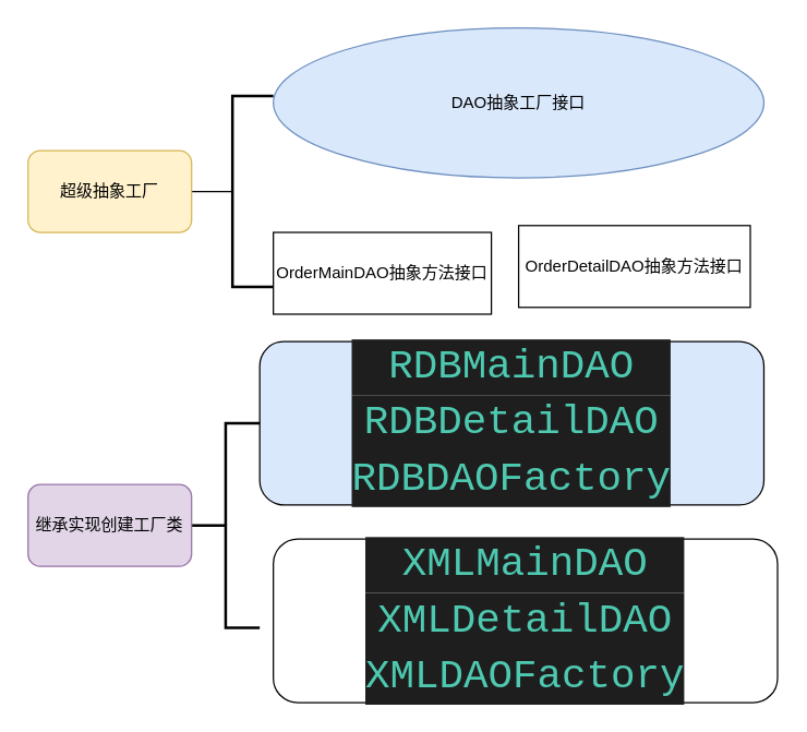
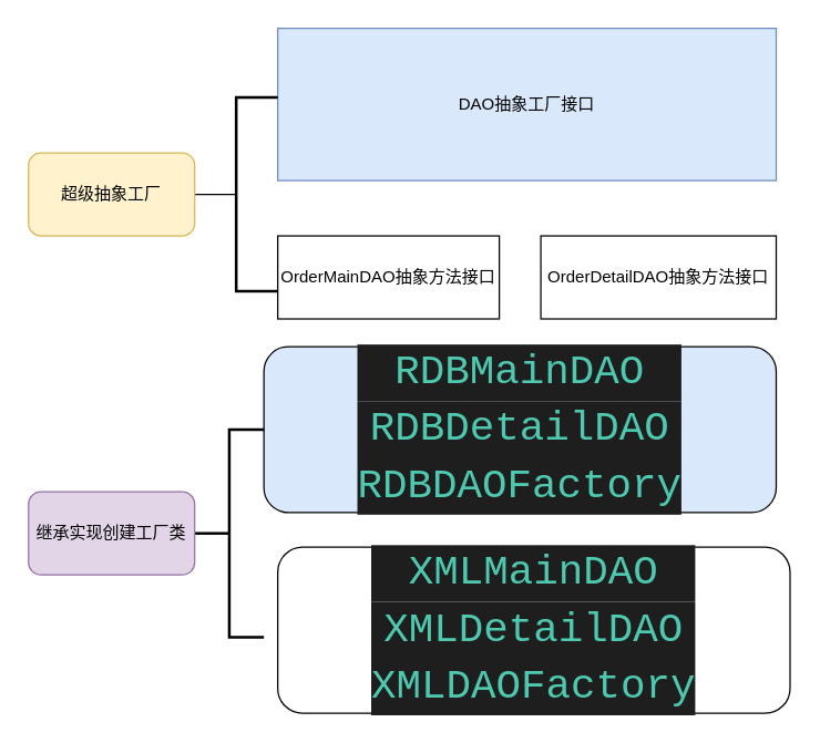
  <mxCell id="0" />
  <mxCell id="1" parent="0" />
- <mxCell id="2" value="DAO抽象工厂接口" style="ellipse;whiteSpace=wrap;html=1;fillColor=#dae8fc;strokeColor=#6c8ebf;" vertex="1" parent="1"><mxGeometry x="200" y="20" width="360" height="110" as="geometry" /></mxCell>
+ <mxCell id="2" value="DAO抽象工厂接口" style="rounded=0;whiteSpace=wrap;html=1;fillColor=#dae8fc;strokeColor=#6c8ebf;" vertex="1" parent="1"><mxGeometry x="200" y="20" width="360" height="110" as="geometry" /></mxCell>
  <mxCell id="3" value="OrderMainDAO抽象方法接口" style="rounded=0;whiteSpace=wrap;html=1;" vertex="1" parent="1"><mxGeometry x="200" y="170" width="160" height="60" as="geometry" /></mxCell>
- <mxCell id="4" value="OrderDetailDAO抽象方法接口" style="rounded=0;whiteSpace=wrap;html=1;" vertex="1" parent="1"><mxGeometry x="380" y="165" width="170" height="60" as="geometry" /></mxCell>
+ <mxCell id="4" value="OrderDetailDAO抽象方法接口" style="rounded=0;whiteSpace=wrap;html=1;" vertex="1" parent="1"><mxGeometry x="390" y="170" width="170" height="60" as="geometry" /></mxCell>
  <mxCell id="5" value="&lt;div style=&quot;color: rgb(212 , 212 , 212) ; background-color: rgb(30 , 30 , 30) ; font-family: &amp;#34;consolas&amp;#34; , &amp;#34;courier new&amp;#34; , monospace ; font-size: 30px ; line-height: 41px&quot;&gt;&lt;span style=&quot;color: #4ec9b0&quot;&gt;RDBMainDAO&lt;/span&gt;&lt;/div&gt;&lt;div style=&quot;color: rgb(212 , 212 , 212) ; background-color: rgb(30 , 30 , 30) ; font-family: &amp;#34;consolas&amp;#34; , &amp;#34;courier new&amp;#34; , monospace ; font-size: 30px ; line-height: 41px&quot;&gt;&lt;div style=&quot;line-height: 41px&quot;&gt;&lt;span style=&quot;color: #4ec9b0&quot;&gt;RDBDetailDAO&lt;/span&gt;&lt;/div&gt;&lt;div style=&quot;line-height: 41px&quot;&gt;&lt;div style=&quot;line-height: 41px&quot;&gt;&lt;span style=&quot;color: #4ec9b0&quot;&gt;RDBDAOFactory&lt;/span&gt;&lt;/div&gt;&lt;/div&gt;&lt;/div&gt;" style="rounded=1;whiteSpace=wrap;html=1;fillColor=#dae8fc;" vertex="1" parent="1"><mxGeometry x="190" y="250" width="370" height="120" as="geometry" /></mxCell>
  <mxCell id="6" value="&lt;div style=&quot;color: rgb(212 , 212 , 212) ; background-color: rgb(30 , 30 , 30) ; font-family: &amp;#34;consolas&amp;#34; , &amp;#34;courier new&amp;#34; , monospace ; font-size: 30px ; line-height: 41px&quot;&gt;&lt;span style=&quot;color: #4ec9b0&quot;&gt;XMLMainDAO&lt;/span&gt;&lt;/div&gt;&lt;div style=&quot;color: rgb(212 , 212 , 212) ; background-color: rgb(30 , 30 , 30) ; font-family: &amp;#34;consolas&amp;#34; , &amp;#34;courier new&amp;#34; , monospace ; font-size: 30px ; line-height: 41px&quot;&gt;&lt;div style=&quot;line-height: 41px&quot;&gt;&lt;span style=&quot;color: #4ec9b0&quot;&gt;XMLDetailDAO&lt;/span&gt;&lt;/div&gt;&lt;div style=&quot;line-height: 41px&quot;&gt;&lt;div style=&quot;line-height: 41px&quot;&gt;&lt;span style=&quot;color: #4ec9b0&quot;&gt;XMLDAOFactory&lt;/span&gt;&lt;/div&gt;&lt;/div&gt;&lt;/div&gt;" style="rounded=1;whiteSpace=wrap;html=1;" vertex="1" parent="1"><mxGeometry x="200" y="395" width="370" height="120" as="geometry" /></mxCell>
  <mxCell id="7" style="edgeStyle=orthogonalEdgeStyle;rounded=0;orthogonalLoop=1;jettySize=auto;html=1;exitX=0;exitY=0.5;exitDx=0;exitDy=0;exitPerimeter=0;" edge="1" parent="1" source="8"><mxGeometry relative="1" as="geometry"><mxPoint x="90" y="140" as="targetPoint" /></mxGeometry></mxCell>
  <mxCell id="8" value="" style="strokeWidth=2;html=1;shape=mxgraph.flowchart.annotation_1;align=left;pointerEvents=1;glass=0;sketch=0;fillColor=default;" vertex="1" parent="1"><mxGeometry x="170" y="70" width="30" height="140" as="geometry" /></mxCell>
  <mxCell id="9" value="" style="strokeWidth=2;html=1;shape=mxgraph.flowchart.annotation_2;align=left;labelPosition=right;pointerEvents=1;glass=0;sketch=0;fillColor=default;" vertex="1" parent="1"><mxGeometry x="140" y="310" width="50" height="150" as="geometry" /></mxCell>
  <mxCell id="10" value="继承实现创建工厂类" style="rounded=1;whiteSpace=wrap;html=1;glass=0;sketch=0;fillColor=#e1d5e7;strokeColor=#9673a6;" vertex="1" parent="1"><mxGeometry x="20" y="355" width="120" height="60" as="geometry" /></mxCell>
  <mxCell id="11" value="超级抽象工厂" style="rounded=1;whiteSpace=wrap;html=1;glass=0;sketch=0;fillColor=#fff2cc;strokeColor=#d6b656;" vertex="1" parent="1"><mxGeometry x="20" y="110" width="120" height="60" as="geometry" /></mxCell>
